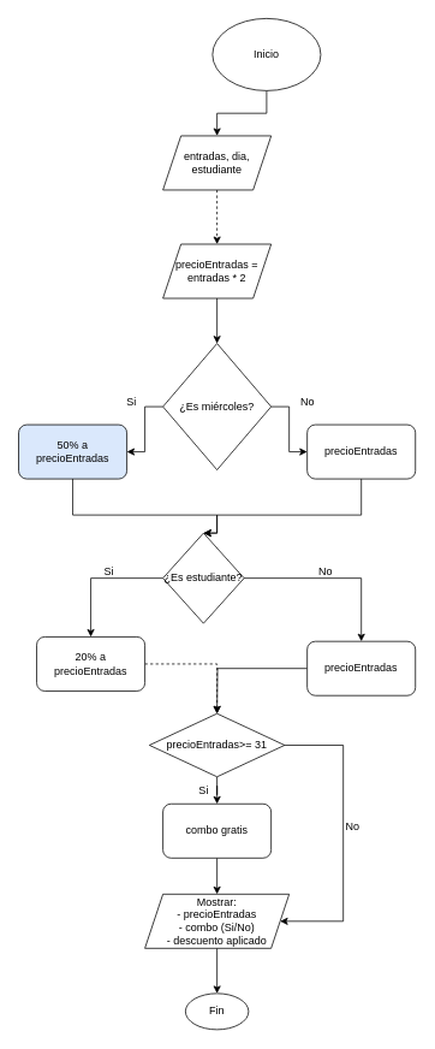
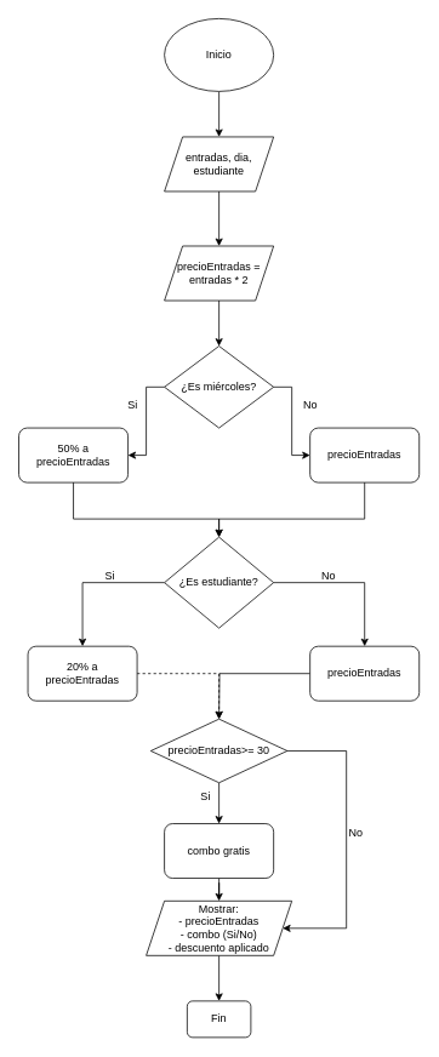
  <mxCell id="0" />
  <mxCell id="1" parent="0" />
  <mxCell id="2" value="" style="edgeStyle=orthogonalEdgeStyle;rounded=0;orthogonalLoop=1;jettySize=auto;html=1;" edge="1" parent="1" source="3" target="5"><mxGeometry relative="1" as="geometry" /></mxCell>
- <mxCell id="3" value="Inicio" style="ellipse;whiteSpace=wrap;html=1;" vertex="1" parent="1"><mxGeometry x="235" y="20" width="120" height="80" as="geometry" /></mxCell>
- <mxCell id="4" value="" style="edgeStyle=orthogonalEdgeStyle;rounded=0;orthogonalLoop=1;jettySize=auto;html=1;dashed=1;" edge="1" parent="1" source="5" target="7"><mxGeometry relative="1" as="geometry" /></mxCell>
+ <mxCell id="3" value="Inicio" style="ellipse;whiteSpace=wrap;html=1;" vertex="1" parent="1"><mxGeometry x="180" y="20" width="120" height="80" as="geometry" /></mxCell>
+ <mxCell id="4" value="" style="edgeStyle=orthogonalEdgeStyle;rounded=0;orthogonalLoop=1;jettySize=auto;html=1;" edge="1" parent="1" source="5" target="7"><mxGeometry relative="1" as="geometry" /></mxCell>
  <mxCell id="5" value="entradas, dia, estudiante" style="shape=parallelogram;perimeter=parallelogramPerimeter;whiteSpace=wrap;html=1;fixedSize=1;" vertex="1" parent="1"><mxGeometry x="180" y="150" width="120" height="60" as="geometry" /></mxCell>
  <mxCell id="6" value="" style="edgeStyle=orthogonalEdgeStyle;rounded=0;orthogonalLoop=1;jettySize=auto;html=1;" edge="1" parent="1" source="7" target="10"><mxGeometry relative="1" as="geometry" /></mxCell>
  <mxCell id="7" value="precioEntradas = entradas * 2" style="shape=parallelogram;perimeter=parallelogramPerimeter;whiteSpace=wrap;html=1;fixedSize=1;" vertex="1" parent="1"><mxGeometry x="180" y="270" width="120" height="60" as="geometry" /></mxCell>
  <mxCell id="8" value="" style="edgeStyle=orthogonalEdgeStyle;rounded=0;orthogonalLoop=1;jettySize=auto;html=1;" edge="1" parent="1" source="10" target="12"><mxGeometry relative="1" as="geometry" /></mxCell>
  <mxCell id="9" value="" style="edgeStyle=orthogonalEdgeStyle;rounded=0;orthogonalLoop=1;jettySize=auto;html=1;" edge="1" parent="1" source="10" target="15"><mxGeometry relative="1" as="geometry" /></mxCell>
- <mxCell id="10" value="¿Es miércoles?" style="rhombus;whiteSpace=wrap;html=1;" vertex="1" parent="1"><mxGeometry x="180" y="380" width="120" height="140" as="geometry" /></mxCell>
+ <mxCell id="10" value="¿Es miércoles?" style="rhombus;whiteSpace=wrap;html=1;" vertex="1" parent="1"><mxGeometry x="180" y="380" width="120" height="90" as="geometry" /></mxCell>
  <mxCell id="11" style="edgeStyle=orthogonalEdgeStyle;rounded=0;orthogonalLoop=1;jettySize=auto;html=1;entryX=0.5;entryY=0;entryDx=0;entryDy=0;" edge="1" parent="1" source="12" target="19"><mxGeometry relative="1" as="geometry"><mxPoint x="120" y="670" as="targetPoint" /><Array as="points"><mxPoint x="80" y="570" /><mxPoint x="240" y="570" /></Array></mxGeometry></mxCell>
- <mxCell id="12" value="50% a precioEntradas" style="rounded=1;whiteSpace=wrap;html=1;fillColor=#dae8fc;" vertex="1" parent="1"><mxGeometry x="20" y="470" width="120" height="60" as="geometry" /></mxCell>
+ <mxCell id="12" value="50% a precioEntradas" style="rounded=1;whiteSpace=wrap;html=1;" vertex="1" parent="1"><mxGeometry x="20" y="470" width="120" height="60" as="geometry" /></mxCell>
  <mxCell id="13" value="Si" style="text;html=1;align=center;verticalAlign=middle;resizable=0;points=[];autosize=1;strokeColor=none;fillColor=none;" vertex="1" parent="1"><mxGeometry x="130" y="430" width="30" height="30" as="geometry" /></mxCell>
  <mxCell id="14" style="edgeStyle=orthogonalEdgeStyle;rounded=0;orthogonalLoop=1;jettySize=auto;html=1;entryX=0.5;entryY=0;entryDx=0;entryDy=0;" edge="1" parent="1" source="15" target="19"><mxGeometry relative="1" as="geometry"><Array as="points"><mxPoint x="400" y="570" /><mxPoint x="240" y="570" /></Array></mxGeometry></mxCell>
  <mxCell id="15" value="precioEntradas" style="rounded=1;whiteSpace=wrap;html=1;" vertex="1" parent="1"><mxGeometry x="340" y="470" width="120" height="60" as="geometry" /></mxCell>
  <mxCell id="16" value="No" style="text;html=1;align=center;verticalAlign=middle;resizable=0;points=[];autosize=1;strokeColor=none;fillColor=none;" vertex="1" parent="1"><mxGeometry x="320" y="430" width="40" height="30" as="geometry" /></mxCell>
  <mxCell id="17" value="" style="edgeStyle=orthogonalEdgeStyle;rounded=0;orthogonalLoop=1;jettySize=auto;html=1;" edge="1" parent="1" source="19" target="21"><mxGeometry relative="1" as="geometry" /></mxCell>
  <mxCell id="18" value="" style="edgeStyle=orthogonalEdgeStyle;rounded=0;orthogonalLoop=1;jettySize=auto;html=1;" edge="1" parent="1" source="19" target="24"><mxGeometry relative="1" as="geometry" /></mxCell>
- <mxCell id="19" value="¿Es estudiante?" style="rhombus;whiteSpace=wrap;html=1;" vertex="1" parent="1"><mxGeometry x="180" y="590" width="90" height="100" as="geometry" /></mxCell>
+ <mxCell id="19" value="¿Es estudiante?" style="rhombus;whiteSpace=wrap;html=1;" vertex="1" parent="1"><mxGeometry x="180" y="590" width="120" height="100" as="geometry" /></mxCell>
  <mxCell id="20" style="edgeStyle=orthogonalEdgeStyle;rounded=0;orthogonalLoop=1;jettySize=auto;html=1;dashed=1;" edge="1" parent="1" source="21" target="28"><mxGeometry relative="1" as="geometry" /></mxCell>
- <mxCell id="21" value="20% a precioEntradas" style="rounded=1;whiteSpace=wrap;html=1;" vertex="1" parent="1"><mxGeometry x="40" y="705" width="120" height="60" as="geometry" /></mxCell>
+ <mxCell id="21" value="20% a precioEntradas" style="rounded=1;whiteSpace=wrap;html=1;" vertex="1" parent="1"><mxGeometry x="30" y="710" width="120" height="60" as="geometry" /></mxCell>
  <mxCell id="22" value="Si" style="text;html=1;align=center;verticalAlign=middle;resizable=0;points=[];autosize=1;strokeColor=none;fillColor=none;" vertex="1" parent="1"><mxGeometry x="105" y="618" width="30" height="30" as="geometry" /></mxCell>
  <mxCell id="23" style="edgeStyle=orthogonalEdgeStyle;rounded=0;orthogonalLoop=1;jettySize=auto;html=1;" edge="1" parent="1" source="24"><mxGeometry relative="1" as="geometry"><mxPoint x="240" y="790" as="targetPoint" /></mxGeometry></mxCell>
  <mxCell id="24" value="precioEntradas" style="rounded=1;whiteSpace=wrap;html=1;" vertex="1" parent="1"><mxGeometry x="340" y="710" width="120" height="60" as="geometry" /></mxCell>
  <mxCell id="25" value="No" style="text;html=1;align=center;verticalAlign=middle;resizable=0;points=[];autosize=1;strokeColor=none;fillColor=none;" vertex="1" parent="1"><mxGeometry x="340" y="618" width="40" height="30" as="geometry" /></mxCell>
  <mxCell id="26" style="edgeStyle=orthogonalEdgeStyle;rounded=0;orthogonalLoop=1;jettySize=auto;html=1;entryX=0.5;entryY=0;entryDx=0;entryDy=0;" edge="1" parent="1" source="28" target="30"><mxGeometry relative="1" as="geometry" /></mxCell>
  <mxCell id="27" style="edgeStyle=orthogonalEdgeStyle;rounded=0;orthogonalLoop=1;jettySize=auto;html=1;" edge="1" parent="1" source="28" target="33"><mxGeometry relative="1" as="geometry"><Array as="points"><mxPoint x="380" y="825" /><mxPoint x="380" y="1020" /></Array></mxGeometry></mxCell>
- <mxCell id="28" value="precioEntradas&amp;gt;= 31" style="rhombus;whiteSpace=wrap;html=1;" vertex="1" parent="1"><mxGeometry x="165" y="790" width="150" height="70" as="geometry" /></mxCell>
+ <mxCell id="28" value="precioEntradas&amp;gt;= 30" style="rhombus;whiteSpace=wrap;html=1;" vertex="1" parent="1"><mxGeometry x="165" y="790" width="150" height="70" as="geometry" /></mxCell>
  <mxCell id="29" style="edgeStyle=orthogonalEdgeStyle;rounded=0;orthogonalLoop=1;jettySize=auto;html=1;entryX=0.5;entryY=0;entryDx=0;entryDy=0;" edge="1" parent="1" source="30" target="33"><mxGeometry relative="1" as="geometry" /></mxCell>
- <mxCell id="30" value="combo gratis" style="rounded=1;whiteSpace=wrap;html=1;" vertex="1" parent="1"><mxGeometry x="180" y="890" width="120" height="60" as="geometry" /></mxCell>
+ <mxCell id="30" value="combo gratis" style="rounded=1;whiteSpace=wrap;html=1;" vertex="1" parent="1"><mxGeometry x="180" y="905" width="120" height="60" as="geometry" /></mxCell>
  <mxCell id="31" value="Si" style="text;html=1;align=center;verticalAlign=middle;resizable=0;points=[];autosize=1;strokeColor=none;fillColor=none;" vertex="1" parent="1"><mxGeometry x="210" y="860" width="30" height="30" as="geometry" /></mxCell>
  <mxCell id="32" style="edgeStyle=orthogonalEdgeStyle;rounded=0;orthogonalLoop=1;jettySize=auto;html=1;entryX=0.5;entryY=0;entryDx=0;entryDy=0;" edge="1" parent="1" source="33" target="35"><mxGeometry relative="1" as="geometry" /></mxCell>
  <mxCell id="33" value="Mostrar:&lt;div&gt;- precioEntradas&lt;/div&gt;&lt;div&gt;- combo (Si/No)&lt;/div&gt;&lt;div&gt;- descuento aplicado&lt;/div&gt;" style="shape=parallelogram;perimeter=parallelogramPerimeter;whiteSpace=wrap;html=1;fixedSize=1;" vertex="1" parent="1"><mxGeometry x="160" y="990" width="160" height="60" as="geometry" /></mxCell>
  <mxCell id="34" value="No" style="text;html=1;align=center;verticalAlign=middle;resizable=0;points=[];autosize=1;strokeColor=none;fillColor=none;" vertex="1" parent="1"><mxGeometry x="370" y="900" width="40" height="30" as="geometry" /></mxCell>
- <mxCell id="35" value="Fin" style="ellipse;whiteSpace=wrap;html=1;" vertex="1" parent="1"><mxGeometry x="205" y="1100" width="70" height="40" as="geometry" /></mxCell>
+ <mxCell id="35" value="Fin" style="whiteSpace=wrap;html=1;rounded=1;" vertex="1" parent="1"><mxGeometry x="205" y="1100" width="70" height="40" as="geometry" /></mxCell>
